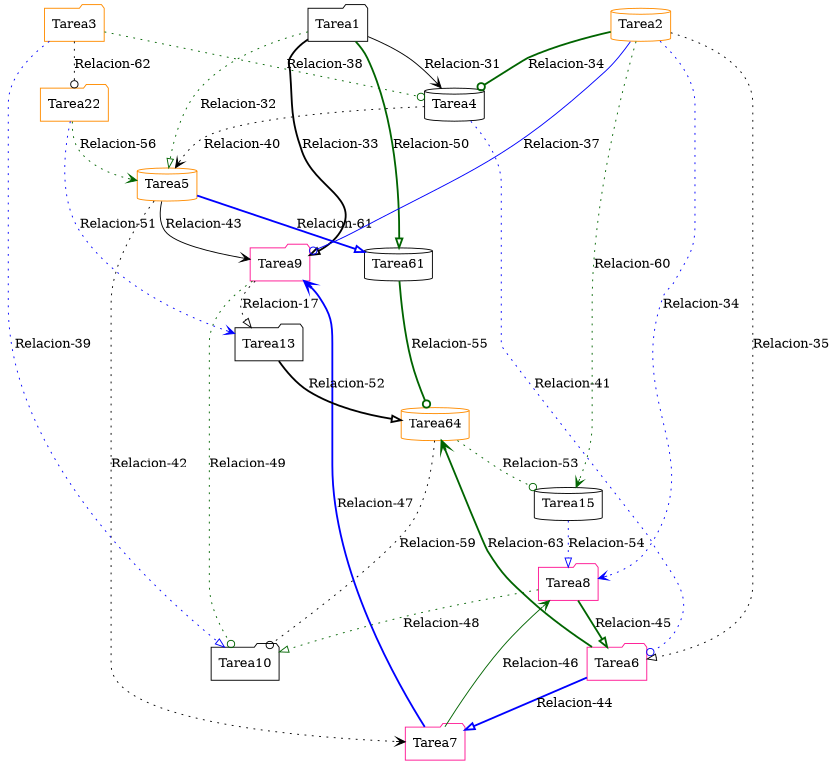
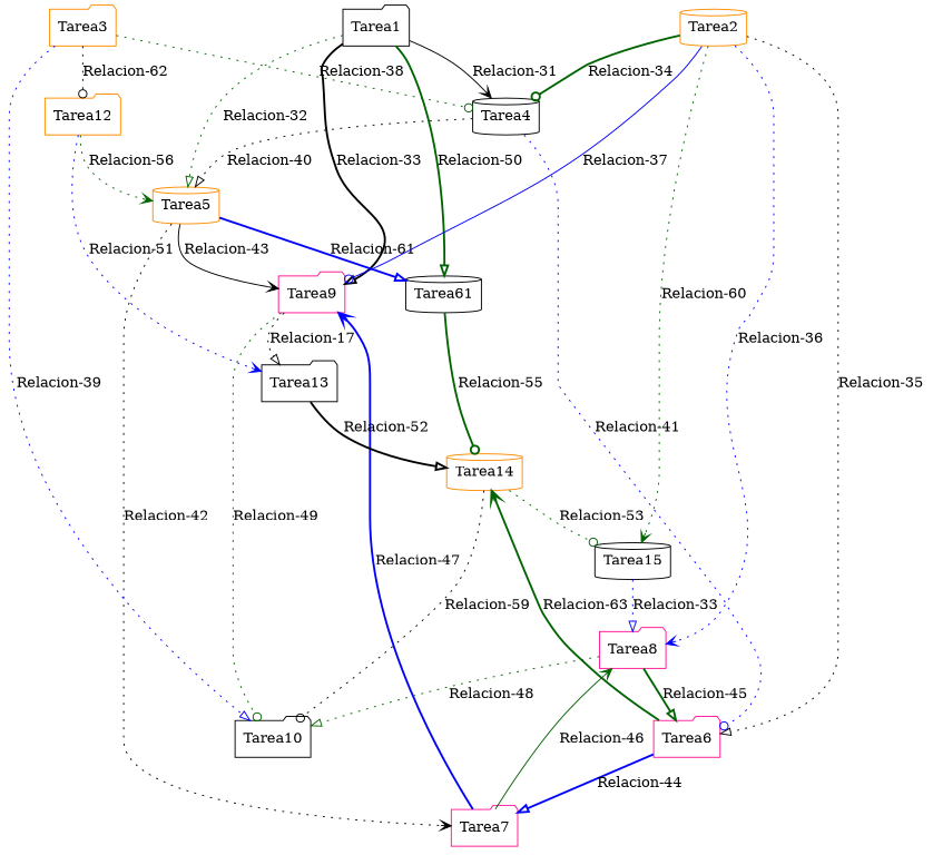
  strict digraph {
    node [color=black shape=folder]
    edge [arrowhead=onormal color=darkgreen style=dotted]
    n1 [label=Tarea1]
    n2 [label=Tarea4 shape=cylinder]
    n3 [color=darkorange label=Tarea5 shape=cylinder]
    n4 [color=deeppink label=Tarea9]
    n5 [label=Tarea61 shape=cylinder]
    n6 [color=deeppink label=Tarea6]
    n7 [color=deeppink label=Tarea7]
    n8 [label=Tarea10]
    n9 [label=Tarea13]
-   n10 [color=darkorange label=Tarea64 shape=cylinder]
+   n10 [color=darkorange label=Tarea14 shape=cylinder]
    n11 [color=darkorange label=Tarea2 shape=cylinder]
    n12 [color=deeppink label=Tarea8]
    n13 [label=Tarea15 shape=cylinder]
    n14 [color=darkorange label=Tarea3]
-   n15 [color=darkorange label=Tarea22]
+   n15 [color=darkorange label=Tarea12]
    n1 -> n2 [arrowhead=vee color=black label="Relacion-31" style=solid]
    n1 -> n3 [label="Relacion-32"]
    n1 -> n4 [color=black label="Relacion-33" style=bold]
    n1 -> n5 [label="Relacion-50" style=bold]
-   n2 -> n3 [arrowhead=vee color=black label="Relacion-40"]
+   n2 -> n3 [color=black label="Relacion-40"]
    n2 -> n6 [arrowhead=odot color=blue label="Relacion-41"]
    n3 -> n4 [arrowhead=vee color=black label="Relacion-43" style=solid]
    n3 -> n5 [color=blue label="Relacion-61" style=bold]
    n3 -> n7 [arrowhead=vee color=black label="Relacion-42"]
    n4 -> n8 [arrowhead=odot label="Relacion-49"]
    n4 -> n9 [color=black label="Relacion-17"]
    n5 -> n10 [arrowhead=odot label="Relacion-55" style=bold]
    n6 -> n7 [color=blue label="Relacion-44" style=bold]
    n6 -> n10 [arrowhead=vee label="Relacion-63" style=bold]
    n7 -> n4 [arrowhead=vee color=blue label="Relacion-47" style=bold]
    n7 -> n12 [arrowhead=vee label="Relacion-46" style=solid]
    n9 -> n10 [color=black label="Relacion-52" style=bold]
    n10 -> n8 [arrowhead=odot color=black label="Relacion-59"]
    n10 -> n13 [arrowhead=odot label="Relacion-53"]
    n11 -> n2 [arrowhead=odot label="Relacion-34" style=bold]
    n11 -> n4 [arrowhead=odot color=blue label="Relacion-37" style=solid]
    n11 -> n6 [color=black label="Relacion-35"]
-   n11 -> n12 [arrowhead=vee color=blue label="Relacion-34"]
+   n11 -> n12 [arrowhead=vee color=blue label="Relacion-36"]
    n11 -> n13 [arrowhead=vee label="Relacion-60"]
    n12 -> n6 [label="Relacion-45" style=bold]
    n12 -> n8 [label="Relacion-48"]
-   n13 -> n12 [color=blue label="Relacion-54"]
+   n13 -> n12 [color=blue label="Relacion-33"]
    n14 -> n2 [arrowhead=odot label="Relacion-38"]
    n14 -> n8 [color=blue label="Relacion-39"]
    n14 -> n15 [arrowhead=odot color=black label="Relacion-62"]
    n15 -> n3 [arrowhead=vee label="Relacion-56"]
    n15 -> n9 [arrowhead=vee color=blue label="Relacion-51"]
  }
